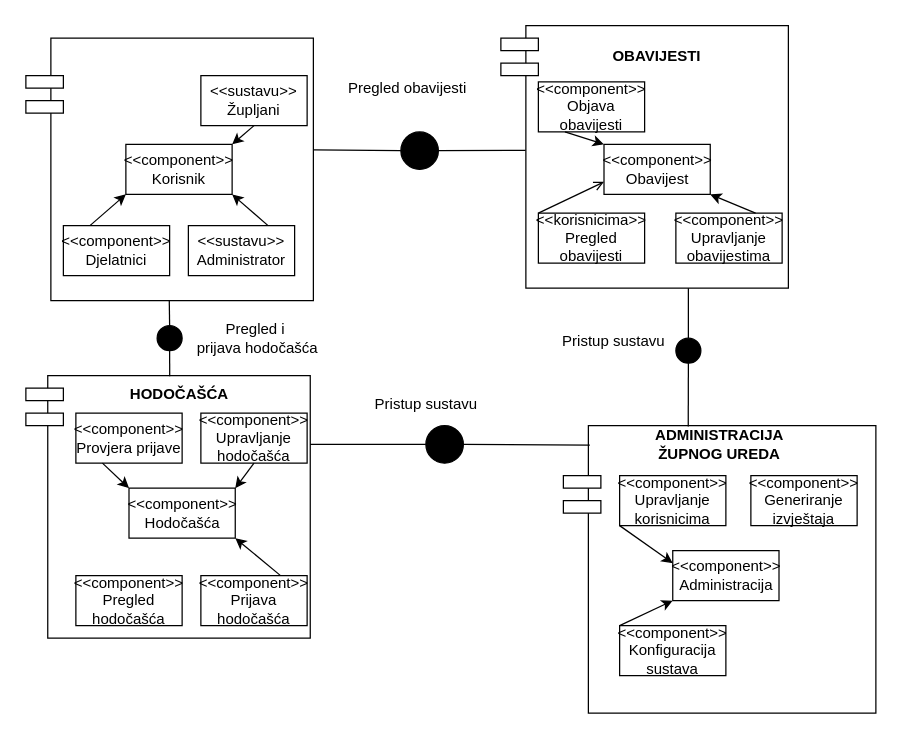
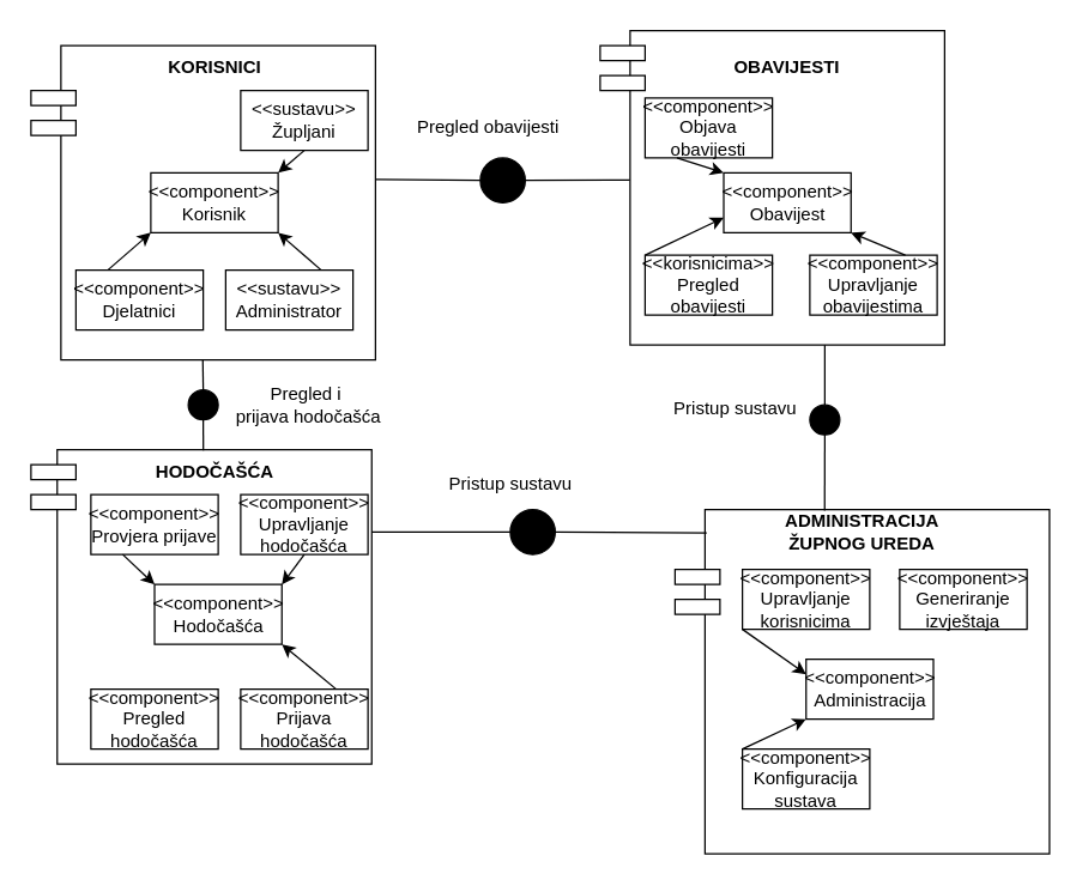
  <mxCell id="0" />
  <mxCell id="1" parent="0" />
  <mxCell id="2" value="" style="whiteSpace=wrap;html=1;aspect=fixed;align=center;" parent="1" vertex="1"><mxGeometry x="40" y="30" width="210" height="210" as="geometry" /></mxCell>
+ <mxCell id="3" value="&lt;b&gt;KORISNICI&lt;/b&gt;" style="text;html=1;align=center;verticalAlign=middle;whiteSpace=wrap;rounded=0;" parent="1" vertex="1"><mxGeometry x="112.5" y="30" width="60" height="30" as="geometry" /></mxCell>
  <mxCell id="4" value="" style="rounded=0;whiteSpace=wrap;html=1;" parent="1" vertex="1"><mxGeometry x="20" y="60" width="30" height="10" as="geometry" /></mxCell>
  <mxCell id="5" value="" style="rounded=0;whiteSpace=wrap;html=1;" parent="1" vertex="1"><mxGeometry x="20" y="80" width="30" height="10" as="geometry" /></mxCell>
  <mxCell id="6" value="&amp;lt;&amp;lt;component&amp;gt;&amp;gt;&lt;div&gt;Korisnik&lt;/div&gt;" style="rounded=0;whiteSpace=wrap;html=1;" parent="1" vertex="1"><mxGeometry x="100" y="115" width="85" height="40" as="geometry" /></mxCell>
  <mxCell id="7" value="&amp;lt;&amp;lt;sustavu&amp;gt;&amp;gt;&lt;div&gt;Administrator&lt;/div&gt;" style="rounded=0;whiteSpace=wrap;html=1;" parent="1" vertex="1"><mxGeometry x="150" y="180" width="85" height="40" as="geometry" /></mxCell>
  <mxCell id="8" value="&amp;lt;&amp;lt;sustavu&amp;gt;&amp;gt;&lt;div&gt;Župljani&lt;/div&gt;" style="rounded=0;whiteSpace=wrap;html=1;" parent="1" vertex="1"><mxGeometry x="160" y="60" width="85" height="40" as="geometry" /></mxCell>
  <mxCell id="9" value="&amp;lt;&amp;lt;component&amp;gt;&amp;gt;&lt;div&gt;Djelatnici&lt;/div&gt;" style="rounded=0;whiteSpace=wrap;html=1;" parent="1" vertex="1"><mxGeometry x="50" y="180" width="85" height="40" as="geometry" /></mxCell>
  <mxCell id="10" value="" style="endArrow=classic;html=1;rounded=0;exitX=0.5;exitY=1;exitDx=0;exitDy=0;entryX=1;entryY=0;entryDx=0;entryDy=0;" parent="1" source="8" target="6" edge="1"><mxGeometry width="50" height="50" relative="1" as="geometry"><mxPoint x="380" y="220" as="sourcePoint" /><mxPoint x="430" y="170" as="targetPoint" /></mxGeometry></mxCell>
  <mxCell id="11" value="" style="endArrow=classic;html=1;rounded=0;exitX=0.75;exitY=0;exitDx=0;exitDy=0;entryX=1;entryY=1;entryDx=0;entryDy=0;" parent="1" source="7" target="6" edge="1"><mxGeometry width="50" height="50" relative="1" as="geometry"><mxPoint x="380" y="220" as="sourcePoint" /><mxPoint x="430" y="170" as="targetPoint" /></mxGeometry></mxCell>
  <mxCell id="12" value="" style="endArrow=classic;html=1;rounded=0;exitX=0.25;exitY=0;exitDx=0;exitDy=0;entryX=0;entryY=1;entryDx=0;entryDy=0;" parent="1" source="9" target="6" edge="1"><mxGeometry width="50" height="50" relative="1" as="geometry"><mxPoint x="380" y="220" as="sourcePoint" /><mxPoint x="430" y="170" as="targetPoint" /></mxGeometry></mxCell>
  <mxCell id="13" value="" style="whiteSpace=wrap;html=1;aspect=fixed;align=center;" parent="1" vertex="1"><mxGeometry x="37.5" y="300" width="210" height="210" as="geometry" /></mxCell>
  <mxCell id="14" value="&lt;b&gt;HODOČAŠĆA&lt;/b&gt;" style="text;html=1;align=center;verticalAlign=middle;whiteSpace=wrap;rounded=0;" parent="1" vertex="1"><mxGeometry x="112.5" y="300" width="60" height="30" as="geometry" /></mxCell>
  <mxCell id="15" value="&amp;lt;&amp;lt;component&amp;gt;&amp;gt;&lt;div&gt;Hodočašća&lt;/div&gt;" style="rounded=0;whiteSpace=wrap;html=1;" parent="1" vertex="1"><mxGeometry x="102.5" y="390" width="85" height="40" as="geometry" /></mxCell>
  <mxCell id="16" value="&amp;lt;&amp;lt;component&amp;gt;&amp;gt;&lt;div&gt;Prijava hodočašća&lt;/div&gt;" style="rounded=0;whiteSpace=wrap;html=1;" parent="1" vertex="1"><mxGeometry x="160" y="460" width="85" height="40" as="geometry" /></mxCell>
  <mxCell id="17" value="&amp;lt;&amp;lt;component&amp;gt;&amp;gt;&lt;div&gt;Pregled hodočašća&lt;/div&gt;" style="rounded=0;whiteSpace=wrap;html=1;" parent="1" vertex="1"><mxGeometry x="60" y="460" width="85" height="40" as="geometry" /></mxCell>
  <mxCell id="18" value="&amp;lt;&amp;lt;component&amp;gt;&amp;gt;&lt;div&gt;Provjera prijave&lt;/div&gt;" style="rounded=0;whiteSpace=wrap;html=1;" parent="1" vertex="1"><mxGeometry x="60" y="330" width="85" height="40" as="geometry" /></mxCell>
  <mxCell id="19" value="&amp;lt;&amp;lt;component&amp;gt;&amp;gt;&lt;div&gt;Upravljanje hodočašća&lt;/div&gt;" style="rounded=0;whiteSpace=wrap;html=1;" parent="1" vertex="1"><mxGeometry x="160" y="330" width="85" height="40" as="geometry" /></mxCell>
  <mxCell id="20" value="" style="whiteSpace=wrap;html=1;aspect=fixed;align=center;" parent="1" vertex="1"><mxGeometry x="420" y="20" width="210" height="210" as="geometry" /></mxCell>
  <mxCell id="21" value="&lt;b&gt;OBAVIJESTI&lt;/b&gt;" style="text;html=1;align=center;verticalAlign=middle;whiteSpace=wrap;rounded=0;" parent="1" vertex="1"><mxGeometry x="495" y="30" width="60" height="30" as="geometry" /></mxCell>
  <mxCell id="22" value="&amp;lt;&amp;lt;component&amp;gt;&amp;gt;&lt;div&gt;Obavijest&lt;/div&gt;" style="rounded=0;whiteSpace=wrap;html=1;" parent="1" vertex="1"><mxGeometry x="482.5" y="115" width="85" height="40" as="geometry" /></mxCell>
  <mxCell id="23" value="&amp;lt;&amp;lt;component&amp;gt;&amp;gt;&lt;div&gt;Objava obavijesti&lt;/div&gt;" style="rounded=0;whiteSpace=wrap;html=1;" parent="1" vertex="1"><mxGeometry x="430" y="65" width="85" height="40" as="geometry" /></mxCell>
  <mxCell id="24" value="&amp;lt;&amp;lt;korisnicima&amp;gt;&amp;gt;&lt;div&gt;Pregled obavijesti&lt;/div&gt;" style="rounded=0;whiteSpace=wrap;html=1;" parent="1" vertex="1"><mxGeometry x="430" y="170" width="85" height="40" as="geometry" /></mxCell>
  <mxCell id="25" value="&amp;lt;&amp;lt;component&amp;gt;&amp;gt;&lt;div&gt;Upravljanje obavijestima&lt;/div&gt;" style="rounded=0;whiteSpace=wrap;html=1;" parent="1" vertex="1"><mxGeometry x="540" y="170" width="85" height="40" as="geometry" /></mxCell>
  <mxCell id="26" value="" style="endArrow=classic;html=1;rounded=0;exitX=0.25;exitY=1;exitDx=0;exitDy=0;entryX=0;entryY=0;entryDx=0;entryDy=0;" parent="1" source="23" target="22" edge="1"><mxGeometry width="50" height="50" relative="1" as="geometry"><mxPoint x="380" y="260" as="sourcePoint" /><mxPoint x="430" y="210" as="targetPoint" /></mxGeometry></mxCell>
- <mxCell id="27" value="" style="endArrow=open;html=1;rounded=0;exitX=0;exitY=0;exitDx=0;exitDy=0;entryX=0;entryY=0.75;entryDx=0;entryDy=0;" parent="1" source="24" target="22" edge="1"><mxGeometry width="50" height="50" relative="1" as="geometry"><mxPoint x="380" y="260" as="sourcePoint" /><mxPoint x="430" y="210" as="targetPoint" /></mxGeometry></mxCell>
+ <mxCell id="27" value="" style="endArrow=classic;html=1;rounded=0;exitX=0;exitY=0;exitDx=0;exitDy=0;entryX=0;entryY=0.75;entryDx=0;entryDy=0;" parent="1" source="24" target="22" edge="1"><mxGeometry width="50" height="50" relative="1" as="geometry"><mxPoint x="380" y="260" as="sourcePoint" /><mxPoint x="430" y="210" as="targetPoint" /></mxGeometry></mxCell>
  <mxCell id="28" value="" style="endArrow=classic;html=1;rounded=0;exitX=0.75;exitY=0;exitDx=0;exitDy=0;entryX=1;entryY=1;entryDx=0;entryDy=0;" parent="1" source="25" target="22" edge="1"><mxGeometry width="50" height="50" relative="1" as="geometry"><mxPoint x="380" y="260" as="sourcePoint" /><mxPoint x="430" y="210" as="targetPoint" /></mxGeometry></mxCell>
  <mxCell id="29" value="" style="endArrow=classic;html=1;rounded=0;exitX=0.25;exitY=1;exitDx=0;exitDy=0;entryX=0;entryY=0;entryDx=0;entryDy=0;" parent="1" source="18" target="15" edge="1"><mxGeometry width="50" height="50" relative="1" as="geometry"><mxPoint x="380" y="260" as="sourcePoint" /><mxPoint x="430" y="210" as="targetPoint" /></mxGeometry></mxCell>
  <mxCell id="30" value="" style="endArrow=classic;html=1;rounded=0;exitX=0.5;exitY=1;exitDx=0;exitDy=0;entryX=1;entryY=0;entryDx=0;entryDy=0;" parent="1" source="19" target="15" edge="1"><mxGeometry width="50" height="50" relative="1" as="geometry"><mxPoint x="380" y="260" as="sourcePoint" /><mxPoint x="430" y="210" as="targetPoint" /></mxGeometry></mxCell>
  <mxCell id="31" value="" style="endArrow=classic;html=1;rounded=0;exitX=0.75;exitY=0;exitDx=0;exitDy=0;entryX=1;entryY=1;entryDx=0;entryDy=0;" parent="1" source="16" target="15" edge="1"><mxGeometry width="50" height="50" relative="1" as="geometry"><mxPoint x="380" y="260" as="sourcePoint" /><mxPoint x="430" y="210" as="targetPoint" /></mxGeometry></mxCell>
  <mxCell id="32" value="" style="whiteSpace=wrap;html=1;aspect=fixed;align=center;" parent="1" vertex="1"><mxGeometry x="470" y="340" width="230" height="230" as="geometry" /></mxCell>
  <mxCell id="33" value="&lt;b&gt;ADMINISTRACIJA ŽUPNOG UREDA&lt;/b&gt;" style="text;html=1;align=center;verticalAlign=middle;whiteSpace=wrap;rounded=0;" parent="1" vertex="1"><mxGeometry x="530" y="340" width="90" height="30" as="geometry" /></mxCell>
  <mxCell id="34" value="&amp;lt;&amp;lt;component&amp;gt;&amp;gt;&lt;div&gt;Administracija&lt;/div&gt;" style="rounded=0;whiteSpace=wrap;html=1;" parent="1" vertex="1"><mxGeometry x="537.5" y="440" width="85" height="40" as="geometry" /></mxCell>
  <mxCell id="35" value="&amp;lt;&amp;lt;component&amp;gt;&amp;gt;&lt;div&gt;Upravljanje korisnicima&lt;/div&gt;" style="rounded=0;whiteSpace=wrap;html=1;" parent="1" vertex="1"><mxGeometry x="495" y="380" width="85" height="40" as="geometry" /></mxCell>
  <mxCell id="36" value="&amp;lt;&amp;lt;component&amp;gt;&amp;gt;&lt;div&gt;Generiranje izvještaja&lt;/div&gt;" style="rounded=0;whiteSpace=wrap;html=1;" parent="1" vertex="1"><mxGeometry x="600" y="380" width="85" height="40" as="geometry" /></mxCell>
  <mxCell id="37" value="&amp;lt;&amp;lt;component&amp;gt;&amp;gt;&lt;div&gt;Konfiguracija sustava&lt;/div&gt;" style="rounded=0;whiteSpace=wrap;html=1;" parent="1" vertex="1"><mxGeometry x="495" y="500" width="85" height="40" as="geometry" /></mxCell>
  <mxCell id="38" value="" style="endArrow=classic;html=1;rounded=0;exitX=0;exitY=1;exitDx=0;exitDy=0;entryX=0;entryY=0.25;entryDx=0;entryDy=0;" parent="1" source="35" target="34" edge="1"><mxGeometry width="50" height="50" relative="1" as="geometry"><mxPoint x="380" y="360" as="sourcePoint" /><mxPoint x="430" y="310" as="targetPoint" /></mxGeometry></mxCell>
  <mxCell id="39" value="" style="endArrow=classic;html=1;rounded=0;exitX=0;exitY=0;exitDx=0;exitDy=0;entryX=0;entryY=1;entryDx=0;entryDy=0;" parent="1" source="37" target="34" edge="1"><mxGeometry width="50" height="50" relative="1" as="geometry"><mxPoint x="380" y="360" as="sourcePoint" /><mxPoint x="430" y="310" as="targetPoint" /></mxGeometry></mxCell>
  <mxCell id="40" value="" style="rounded=0;whiteSpace=wrap;html=1;" parent="1" vertex="1"><mxGeometry x="20" y="310" width="30" height="10" as="geometry" /></mxCell>
  <mxCell id="41" value="" style="rounded=0;whiteSpace=wrap;html=1;" parent="1" vertex="1"><mxGeometry x="20" y="330" width="30" height="10" as="geometry" /></mxCell>
  <mxCell id="42" value="" style="rounded=0;whiteSpace=wrap;html=1;" parent="1" vertex="1"><mxGeometry x="450" y="400" width="30" height="10" as="geometry" /></mxCell>
  <mxCell id="43" value="" style="rounded=0;whiteSpace=wrap;html=1;" parent="1" vertex="1"><mxGeometry x="450" y="380" width="30" height="10" as="geometry" /></mxCell>
  <mxCell id="44" value="" style="rounded=0;whiteSpace=wrap;html=1;" parent="1" vertex="1"><mxGeometry x="400" y="30" width="30" height="10" as="geometry" /></mxCell>
  <mxCell id="45" value="" style="rounded=0;whiteSpace=wrap;html=1;" parent="1" vertex="1"><mxGeometry x="400" y="50" width="30" height="10" as="geometry" /></mxCell>
  <mxCell id="46" value="" style="ellipse;whiteSpace=wrap;html=1;aspect=fixed;fillColor=#000000;" parent="1" vertex="1"><mxGeometry x="320" y="105" width="30" height="30" as="geometry" /></mxCell>
  <mxCell id="47" value="" style="endArrow=none;html=1;rounded=0;exitX=1.002;exitY=0.426;exitDx=0;exitDy=0;exitPerimeter=0;entryX=0;entryY=0.5;entryDx=0;entryDy=0;" parent="1" source="2" target="46" edge="1"><mxGeometry width="50" height="50" relative="1" as="geometry"><mxPoint x="290" y="180" as="sourcePoint" /><mxPoint x="340" y="130" as="targetPoint" /></mxGeometry></mxCell>
  <mxCell id="48" value="" style="endArrow=none;html=1;rounded=0;entryX=1;entryY=0.5;entryDx=0;entryDy=0;exitX=-0.001;exitY=0.475;exitDx=0;exitDy=0;exitPerimeter=0;" parent="1" source="20" target="46" edge="1"><mxGeometry width="50" height="50" relative="1" as="geometry"><mxPoint x="290" y="180" as="sourcePoint" /><mxPoint x="340" y="130" as="targetPoint" /></mxGeometry></mxCell>
  <mxCell id="49" value="" style="ellipse;whiteSpace=wrap;html=1;aspect=fixed;fillColor=#000000;" parent="1" vertex="1"><mxGeometry x="125" y="260" width="20" height="20" as="geometry" /></mxCell>
  <mxCell id="50" value="" style="endArrow=none;html=1;rounded=0;exitX=0.5;exitY=1;exitDx=0;exitDy=0;entryX=0.376;entryY=0.019;entryDx=0;entryDy=0;entryPerimeter=0;" parent="1" source="49" target="14" edge="1"><mxGeometry width="50" height="50" relative="1" as="geometry"><mxPoint x="150" y="320" as="sourcePoint" /><mxPoint x="200" y="270" as="targetPoint" /></mxGeometry></mxCell>
  <mxCell id="51" value="" style="endArrow=none;html=1;rounded=0;entryX=0.5;entryY=0;entryDx=0;entryDy=0;exitX=0.451;exitY=0.998;exitDx=0;exitDy=0;exitPerimeter=0;" parent="1" source="2" target="49" edge="1"><mxGeometry width="50" height="50" relative="1" as="geometry"><mxPoint x="130" y="340" as="sourcePoint" /><mxPoint x="180" y="290" as="targetPoint" /></mxGeometry></mxCell>
  <mxCell id="52" value="" style="ellipse;whiteSpace=wrap;html=1;aspect=fixed;gradientColor=none;fillColor=#000000;" parent="1" vertex="1"><mxGeometry x="540" y="270" width="20" height="20" as="geometry" /></mxCell>
  <mxCell id="53" value="" style="endArrow=none;html=1;rounded=0;entryX=0.5;entryY=0;entryDx=0;entryDy=0;" parent="1" target="52" edge="1"><mxGeometry width="50" height="50" relative="1" as="geometry"><mxPoint x="550" y="230" as="sourcePoint" /><mxPoint x="440" y="280" as="targetPoint" /></mxGeometry></mxCell>
  <mxCell id="54" value="" style="endArrow=none;html=1;rounded=0;exitX=0.5;exitY=1;exitDx=0;exitDy=0;entryX=0.221;entryY=0.024;entryDx=0;entryDy=0;entryPerimeter=0;" parent="1" source="52" target="33" edge="1"><mxGeometry width="50" height="50" relative="1" as="geometry"><mxPoint x="420" y="280" as="sourcePoint" /><mxPoint x="470" y="230" as="targetPoint" /></mxGeometry></mxCell>
  <mxCell id="55" value="" style="ellipse;whiteSpace=wrap;html=1;aspect=fixed;fillColor=#000000;" parent="1" vertex="1"><mxGeometry x="340" y="340" width="30" height="30" as="geometry" /></mxCell>
  <mxCell id="56" value="" style="endArrow=none;html=1;rounded=0;exitX=1;exitY=0.262;exitDx=0;exitDy=0;entryX=0;entryY=0.5;entryDx=0;entryDy=0;exitPerimeter=0;" parent="1" source="13" target="55" edge="1"><mxGeometry width="50" height="50" relative="1" as="geometry"><mxPoint x="280" y="250" as="sourcePoint" /><mxPoint x="330" y="200" as="targetPoint" /></mxGeometry></mxCell>
  <mxCell id="57" value="" style="endArrow=none;html=1;rounded=0;entryX=1;entryY=0.5;entryDx=0;entryDy=0;exitX=0.005;exitY=0.068;exitDx=0;exitDy=0;exitPerimeter=0;" parent="1" source="32" target="55" edge="1"><mxGeometry width="50" height="50" relative="1" as="geometry"><mxPoint x="250" y="410" as="sourcePoint" /><mxPoint x="300" y="360" as="targetPoint" /></mxGeometry></mxCell>
  <mxCell id="58" value="Pregled i&amp;nbsp;&lt;div&gt;prijava hodočašća&lt;/div&gt;" style="text;html=1;align=center;verticalAlign=middle;resizable=0;points=[];autosize=1;strokeColor=none;fillColor=none;" vertex="1" parent="1"><mxGeometry x="145" y="250" width="120" height="40" as="geometry" /></mxCell>
- <mxCell id="59" value="Pregled obavijesti" style="text;html=1;align=center;verticalAlign=middle;resizable=0;points=[];autosize=1;strokeColor=none;fillColor=none;" vertex="1" parent="1"><mxGeometry x="265" y="55" width="120" height="30" as="geometry" /></mxCell>
+ <mxCell id="59" value="Pregled obavijesti" style="text;html=1;align=center;verticalAlign=middle;resizable=0;points=[];autosize=1;strokeColor=none;fillColor=none;" vertex="1" parent="1"><mxGeometry x="265" y="70" width="120" height="30" as="geometry" /></mxCell>
  <mxCell id="60" value="Pristup sustavu" style="text;html=1;align=center;verticalAlign=middle;resizable=0;points=[];autosize=1;strokeColor=none;fillColor=none;" vertex="1" parent="1"><mxGeometry x="285" y="308" width="110" height="30" as="geometry" /></mxCell>
  <mxCell id="61" value="Pristup sustavu" style="text;html=1;align=center;verticalAlign=middle;resizable=0;points=[];autosize=1;strokeColor=none;fillColor=none;" vertex="1" parent="1"><mxGeometry x="435" y="258" width="110" height="30" as="geometry" /></mxCell>
